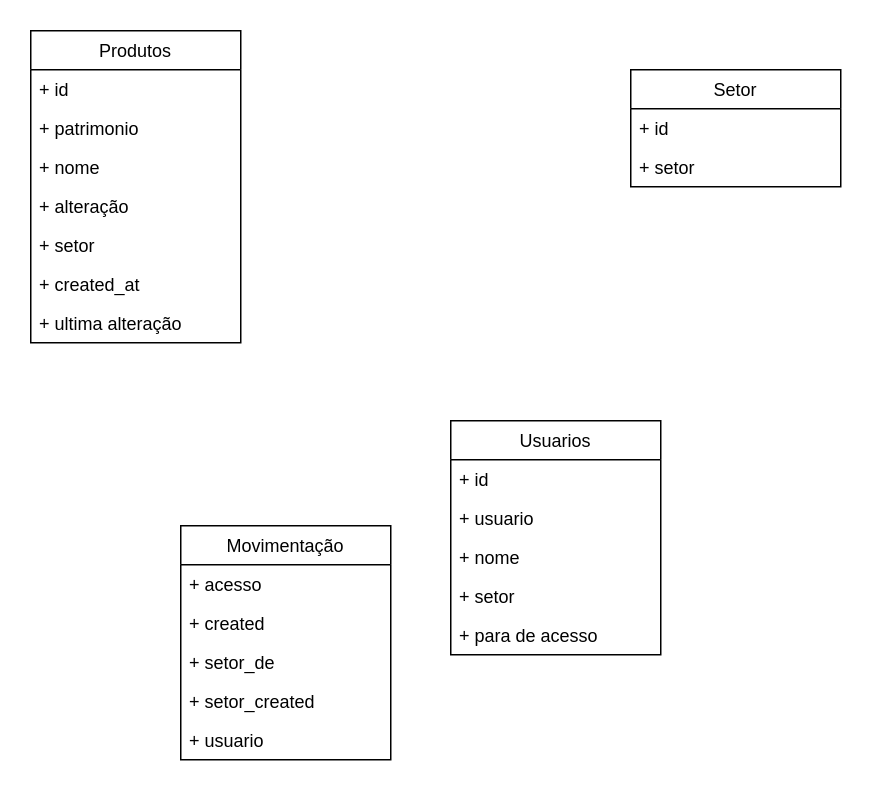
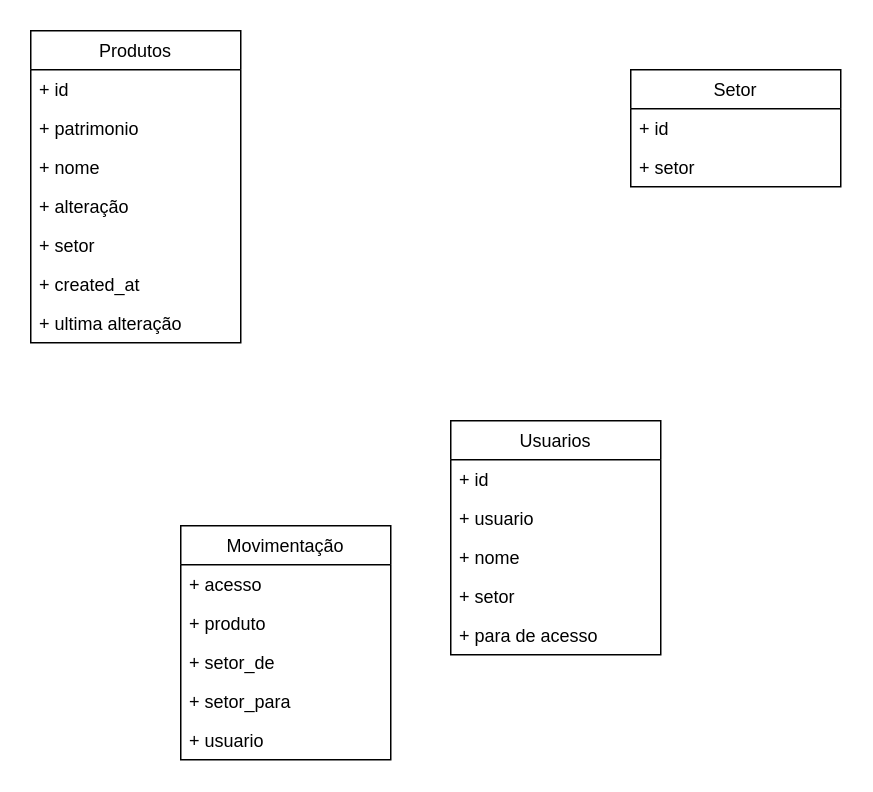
  <mxCell id="0" />
  <mxCell id="1" parent="0" />
  <mxCell id="2" value="Usuarios" style="swimlane;fontStyle=0;childLayout=stackLayout;horizontal=1;startSize=26;fillColor=none;horizontalStack=0;resizeParent=1;resizeParentMax=0;resizeLast=0;collapsible=1;marginBottom=0;" parent="1" vertex="1"><mxGeometry x="300" y="280" width="140" height="156" as="geometry"><mxRectangle x="40" y="40" width="90" height="30" as="alternateBounds" /></mxGeometry></mxCell>
  <mxCell id="3" value="+ id" style="text;strokeColor=none;fillColor=none;align=left;verticalAlign=top;spacingLeft=4;spacingRight=4;overflow=hidden;rotatable=0;points=[[0,0.5],[1,0.5]];portConstraint=eastwest;" parent="2" vertex="1"><mxGeometry y="26" width="140" height="26" as="geometry" /></mxCell>
  <mxCell id="4" value="+ usuario" style="text;strokeColor=none;fillColor=none;align=left;verticalAlign=top;spacingLeft=4;spacingRight=4;overflow=hidden;rotatable=0;points=[[0,0.5],[1,0.5]];portConstraint=eastwest;" parent="2" vertex="1"><mxGeometry y="52" width="140" height="26" as="geometry" /></mxCell>
  <mxCell id="5" value="+ nome" style="text;strokeColor=none;fillColor=none;align=left;verticalAlign=top;spacingLeft=4;spacingRight=4;overflow=hidden;rotatable=0;points=[[0,0.5],[1,0.5]];portConstraint=eastwest;" parent="2" vertex="1"><mxGeometry y="78" width="140" height="26" as="geometry" /></mxCell>
  <mxCell id="6" value="+ setor" style="text;strokeColor=none;fillColor=none;align=left;verticalAlign=top;spacingLeft=4;spacingRight=4;overflow=hidden;rotatable=0;points=[[0,0.5],[1,0.5]];portConstraint=eastwest;" parent="2" vertex="1"><mxGeometry y="104" width="140" height="26" as="geometry" /></mxCell>
  <mxCell id="7" value="+ para de acesso" style="text;strokeColor=none;fillColor=none;align=left;verticalAlign=top;spacingLeft=4;spacingRight=4;overflow=hidden;rotatable=0;points=[[0,0.5],[1,0.5]];portConstraint=eastwest;" parent="2" vertex="1"><mxGeometry y="130" width="140" height="26" as="geometry" /></mxCell>
  <mxCell id="8" value="Produtos" style="swimlane;fontStyle=0;childLayout=stackLayout;horizontal=1;startSize=26;fillColor=none;horizontalStack=0;resizeParent=1;resizeParentMax=0;resizeLast=0;collapsible=1;marginBottom=0;" parent="1" vertex="1"><mxGeometry x="20" y="20" width="140" height="208" as="geometry" /></mxCell>
  <mxCell id="9" value="+ id" style="text;strokeColor=none;fillColor=none;align=left;verticalAlign=top;spacingLeft=4;spacingRight=4;overflow=hidden;rotatable=0;points=[[0,0.5],[1,0.5]];portConstraint=eastwest;" parent="8" vertex="1"><mxGeometry y="26" width="140" height="26" as="geometry" /></mxCell>
  <mxCell id="10" value="+ patrimonio" style="text;strokeColor=none;fillColor=none;align=left;verticalAlign=top;spacingLeft=4;spacingRight=4;overflow=hidden;rotatable=0;points=[[0,0.5],[1,0.5]];portConstraint=eastwest;" vertex="1" parent="8"><mxGeometry y="52" width="140" height="26" as="geometry" /></mxCell>
  <mxCell id="11" value="+ nome" style="text;strokeColor=none;fillColor=none;align=left;verticalAlign=top;spacingLeft=4;spacingRight=4;overflow=hidden;rotatable=0;points=[[0,0.5],[1,0.5]];portConstraint=eastwest;" parent="8" vertex="1"><mxGeometry y="78" width="140" height="26" as="geometry" /></mxCell>
  <mxCell id="12" value="+ alteração" style="text;strokeColor=none;fillColor=none;align=left;verticalAlign=top;spacingLeft=4;spacingRight=4;overflow=hidden;rotatable=0;points=[[0,0.5],[1,0.5]];portConstraint=eastwest;" parent="8" vertex="1"><mxGeometry y="104" width="140" height="26" as="geometry" /></mxCell>
  <mxCell id="13" value="+ setor" style="text;strokeColor=none;fillColor=none;align=left;verticalAlign=top;spacingLeft=4;spacingRight=4;overflow=hidden;rotatable=0;points=[[0,0.5],[1,0.5]];portConstraint=eastwest;" vertex="1" parent="8"><mxGeometry y="130" width="140" height="26" as="geometry" /></mxCell>
  <mxCell id="14" value="+ created_at" style="text;strokeColor=none;fillColor=none;align=left;verticalAlign=top;spacingLeft=4;spacingRight=4;overflow=hidden;rotatable=0;points=[[0,0.5],[1,0.5]];portConstraint=eastwest;" parent="8" vertex="1"><mxGeometry y="156" width="140" height="26" as="geometry" /></mxCell>
  <mxCell id="15" value="+ ultima alteração" style="text;strokeColor=none;fillColor=none;align=left;verticalAlign=top;spacingLeft=4;spacingRight=4;overflow=hidden;rotatable=0;points=[[0,0.5],[1,0.5]];portConstraint=eastwest;" parent="8" vertex="1"><mxGeometry y="182" width="140" height="26" as="geometry" /></mxCell>
  <mxCell id="16" value="Movimentação" style="swimlane;fontStyle=0;childLayout=stackLayout;horizontal=1;startSize=26;fillColor=none;horizontalStack=0;resizeParent=1;resizeParentMax=0;resizeLast=0;collapsible=1;marginBottom=0;" parent="1" vertex="1"><mxGeometry x="120" y="350" width="140" height="156" as="geometry" /></mxCell>
  <mxCell id="17" value="+ acesso" style="text;strokeColor=none;fillColor=none;align=left;verticalAlign=top;spacingLeft=4;spacingRight=4;overflow=hidden;rotatable=0;points=[[0,0.5],[1,0.5]];portConstraint=eastwest;" parent="16" vertex="1"><mxGeometry y="26" width="140" height="26" as="geometry" /></mxCell>
- <mxCell id="18" value="+ created" style="text;strokeColor=none;fillColor=none;align=left;verticalAlign=top;spacingLeft=4;spacingRight=4;overflow=hidden;rotatable=0;points=[[0,0.5],[1,0.5]];portConstraint=eastwest;" parent="16" vertex="1"><mxGeometry y="52" width="140" height="26" as="geometry" /></mxCell>
+ <mxCell id="18" value="+ produto" style="text;strokeColor=none;fillColor=none;align=left;verticalAlign=top;spacingLeft=4;spacingRight=4;overflow=hidden;rotatable=0;points=[[0,0.5],[1,0.5]];portConstraint=eastwest;" parent="16" vertex="1"><mxGeometry y="52" width="140" height="26" as="geometry" /></mxCell>
  <mxCell id="19" value="+ setor_de" style="text;strokeColor=none;fillColor=none;align=left;verticalAlign=top;spacingLeft=4;spacingRight=4;overflow=hidden;rotatable=0;points=[[0,0.5],[1,0.5]];portConstraint=eastwest;" parent="16" vertex="1"><mxGeometry y="78" width="140" height="26" as="geometry" /></mxCell>
- <mxCell id="20" value="+ setor_created" style="text;strokeColor=none;fillColor=none;align=left;verticalAlign=top;spacingLeft=4;spacingRight=4;overflow=hidden;rotatable=0;points=[[0,0.5],[1,0.5]];portConstraint=eastwest;" parent="16" vertex="1"><mxGeometry y="104" width="140" height="26" as="geometry" /></mxCell>
+ <mxCell id="20" value="+ setor_para" style="text;strokeColor=none;fillColor=none;align=left;verticalAlign=top;spacingLeft=4;spacingRight=4;overflow=hidden;rotatable=0;points=[[0,0.5],[1,0.5]];portConstraint=eastwest;" parent="16" vertex="1"><mxGeometry y="104" width="140" height="26" as="geometry" /></mxCell>
  <mxCell id="21" value="+ usuario" style="text;strokeColor=none;fillColor=none;align=left;verticalAlign=top;spacingLeft=4;spacingRight=4;overflow=hidden;rotatable=0;points=[[0,0.5],[1,0.5]];portConstraint=eastwest;" parent="16" vertex="1"><mxGeometry y="130" width="140" height="26" as="geometry" /></mxCell>
  <mxCell id="22" value="Setor" style="swimlane;fontStyle=0;childLayout=stackLayout;horizontal=1;startSize=26;fillColor=none;horizontalStack=0;resizeParent=1;resizeParentMax=0;resizeLast=0;collapsible=1;marginBottom=0;" parent="1" vertex="1"><mxGeometry x="420" y="46" width="140" height="78" as="geometry"><mxRectangle x="40" y="40" width="90" height="30" as="alternateBounds" /></mxGeometry></mxCell>
  <mxCell id="23" value="+ id" style="text;strokeColor=none;fillColor=none;align=left;verticalAlign=top;spacingLeft=4;spacingRight=4;overflow=hidden;rotatable=0;points=[[0,0.5],[1,0.5]];portConstraint=eastwest;" parent="22" vertex="1"><mxGeometry y="26" width="140" height="26" as="geometry" /></mxCell>
  <mxCell id="24" value="+ setor" style="text;strokeColor=none;fillColor=none;align=left;verticalAlign=top;spacingLeft=4;spacingRight=4;overflow=hidden;rotatable=0;points=[[0,0.5],[1,0.5]];portConstraint=eastwest;" parent="22" vertex="1"><mxGeometry y="52" width="140" height="26" as="geometry" /></mxCell>
